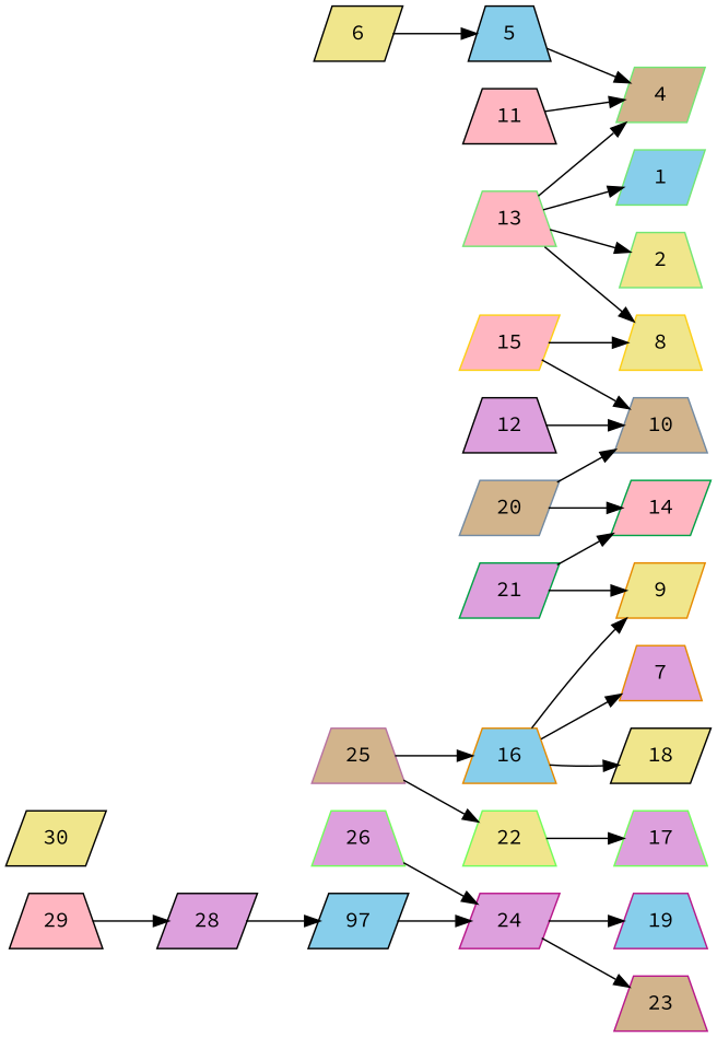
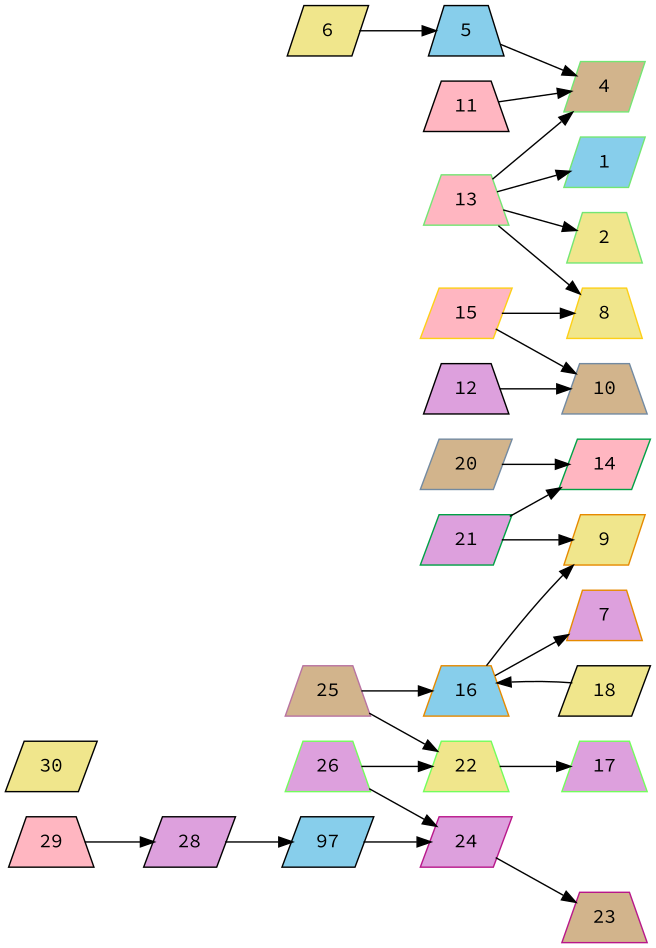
  digraph {
    fontname="Source Code Pro"
    rankdir=LR
    node [fillcolor=khaki fontname="Source Code Pro" shape=trapezium style=filled]
    edge [color=black fontname="Source Code Pro"]
    13 [color="#73e673" fillcolor=lightpink]
    4 [color="#73e673" fillcolor=tan shape=parallelogram]
    8 [color="#fdcf17"]
    1 [color="#73e673" fillcolor=skyblue shape=parallelogram]
    2 [color="#73e673"]
    15 [color="#fdcf17" fillcolor=lightpink shape=parallelogram]
    10 [color="#738aa1" fillcolor=tan]
    20 [color="#738aa1" fillcolor=tan shape=parallelogram]
    14 [color="#00a145" fillcolor=lightpink shape=parallelogram]
    21 [color="#00a145" fillcolor=plum shape=parallelogram]
    9 [color="#e68a00" shape=parallelogram]
    16 [color="#e68a00" fillcolor=skyblue]
    7 [color="#e68a00" fillcolor=plum]
    25 [color="#b873a1" fillcolor=tan]
    22 [color="#73fd5c"]
    17 [color="#73fd5c" fillcolor=plum]
    26 [color="#73fd5c" fillcolor=plum]
    24 [color="#b8178a" fillcolor=plum shape=parallelogram]
-   19 [color="#b8178a" fillcolor=skyblue]
    23 [color="#b8178a" fillcolor=tan]
    5 [fillcolor=skyblue]
    6 [shape=parallelogram]
    11 [fillcolor=lightpink]
    12 [fillcolor=plum]
    18 [shape=parallelogram]
    n26 [fillcolor=skyblue label=97 shape=parallelogram]
    28 [fillcolor=plum shape=parallelogram]
    29 [fillcolor=lightpink]
    30 [color=black shape=parallelogram]
    13 -> 4
    13 -> 8
    13 -> 1
    13 -> 2
    15 -> 8
    15 -> 10
-   20 -> 10
    20 -> 14
    21 -> 14
    21 -> 9
    16 -> 9
    16 -> 7
    25 -> 16
    25 -> 22
    22 -> 17
+   26 -> 22
    26 -> 24
-   24 -> 19
    24 -> 23
    5 -> 4
    6 -> 5
    11 -> 4
    12 -> 10
-   16 -> 18
+   18 -> 16
    n26 -> 24
    28 -> n26
    29 -> 28
  }
